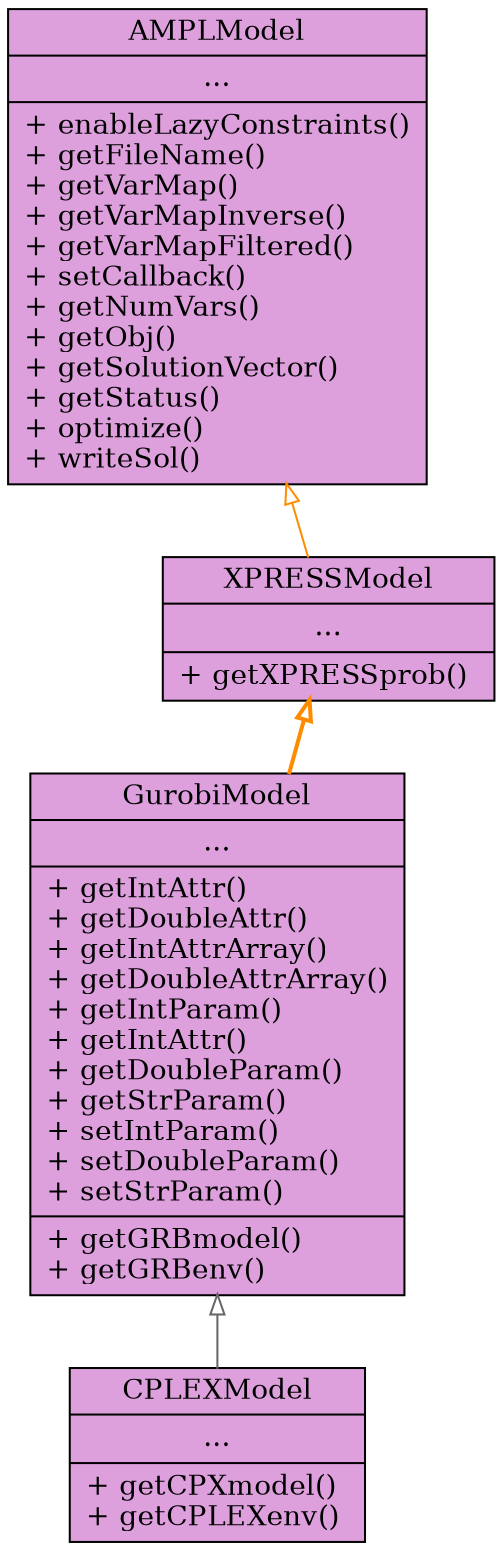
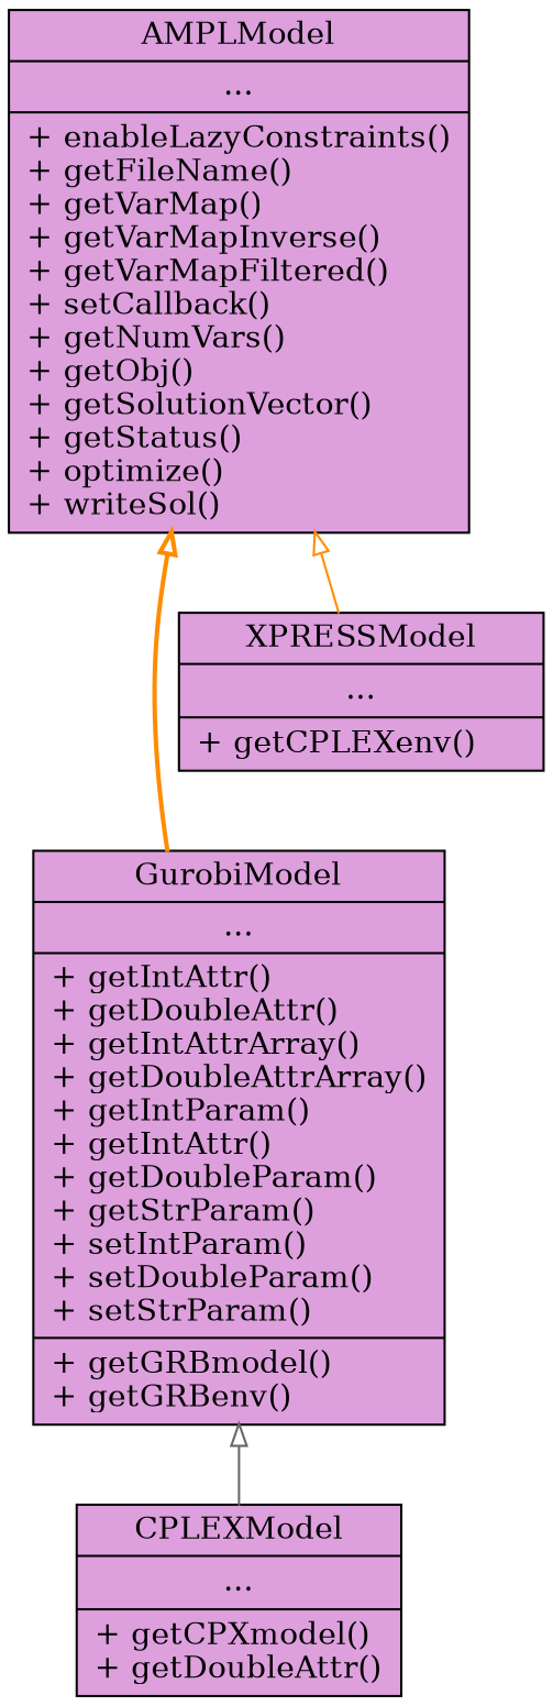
  digraph {
    node [fillcolor=plum shape=record style=filled]
    edge [arrowtail=empty color=darkorange dir=back style=solid]
    n1 [label="{AMPLModel|...|+ enableLazyConstraints()\l+ getFileName()\l+ getVarMap()\l+ getVarMapInverse()\l+ getVarMapFiltered()\l+ setCallback()\l+ getNumVars()\l+ getObj()\l+ getSolutionVector()\l+ getStatus()\l+ optimize()\l+ writeSol()\l}"]
    n2 [label="{GurobiModel|...|+ getIntAttr()\l+ getDoubleAttr()\l+ getIntAttrArray()\l+ getDoubleAttrArray()\l+ getIntParam()\l+ getIntAttr()\l+ getDoubleParam()\l+ getStrParam()\l+ setIntParam()\l+ setDoubleParam()\l+ setStrParam()\l|+ getGRBmodel()\l+ getGRBenv()\l}"]
-   n3 [label="{XPRESSModel|...|+ getXPRESSprob() \l}"]
-   n4 [label="{CPLEXModel|...|+ getCPXmodel()\l+ getCPLEXenv()\l}"]
-   n3 -> n2 [style=bold]
+   n3 [label="{XPRESSModel|...|+ getCPLEXenv() \l}"]
+   n4 [label="{CPLEXModel|...|+ getCPXmodel()\l+ getDoubleAttr()\l}"]
+   n1 -> n2 [style=bold]
    n1 -> n3
    n2 -> n4 [color=gray40]
  }
